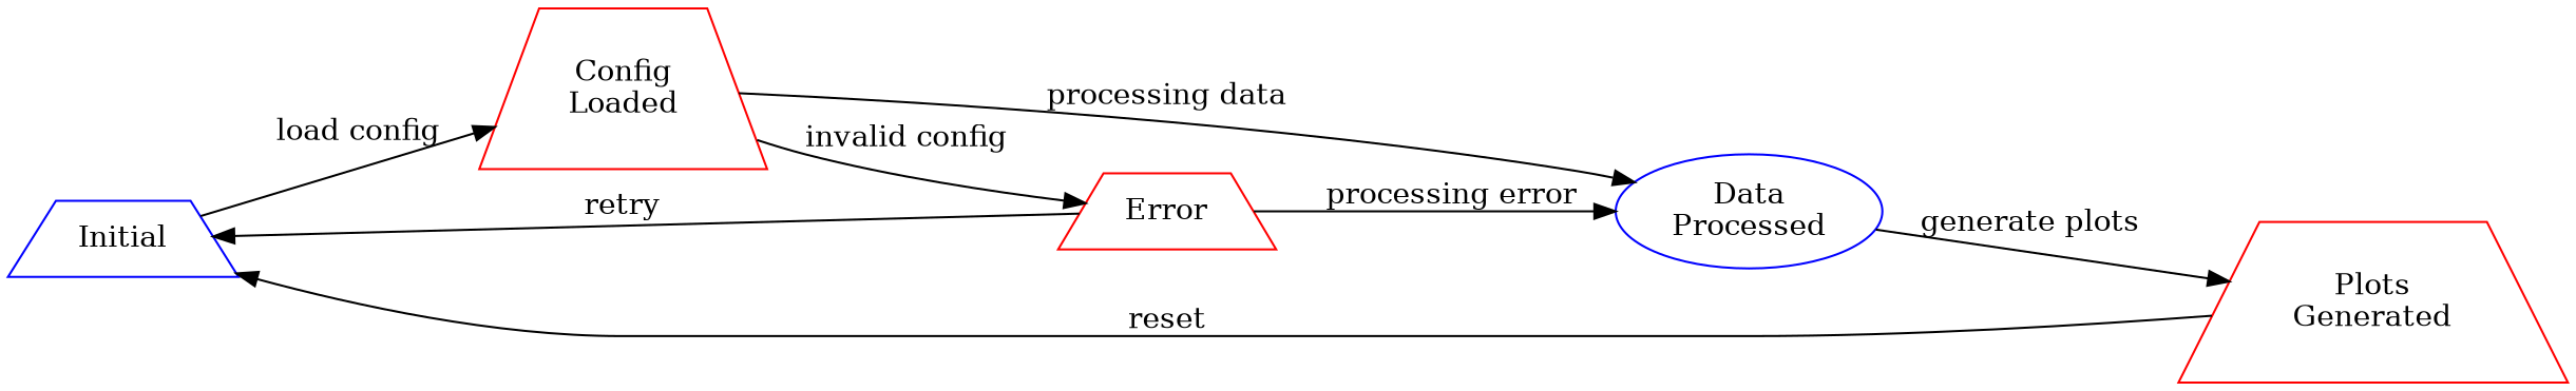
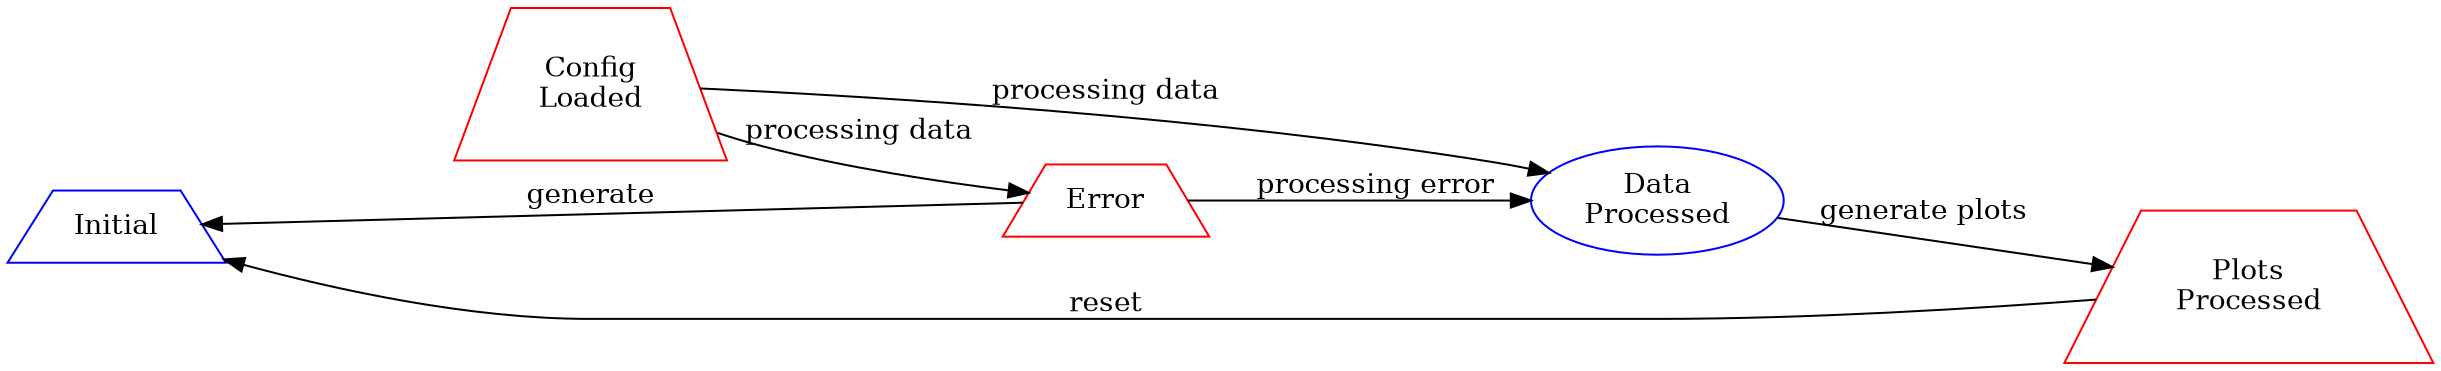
  digraph {
    rankdir=LR
    node [color=red shape=trapezium]
    n1 [color=blue label=Initial]
    n2 [label="Config\nLoaded"]
    n3 [color=blue label="Data\nProcessed" shape=ellipse]
    n4 [label=Error]
-   n5 [label="Plots\nGenerated"]
-   n1 -> n2 [label="load config"]
+   n5 [label="Plots\nProcessed"]
    n2 -> n3 [label="processing data"]
-   n2 -> n4 [label="invalid config"]
+   n2 -> n4 [label="processing data"]
    n3 -> n5 [label="generate plots"]
-   n4 -> n1 [label=retry]
+   n4 -> n1 [label=generate]
    n4 -> n3 [label="processing error"]
    n5 -> n1 [label=reset]
  }
